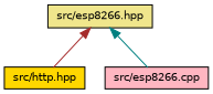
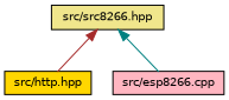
  digraph {
    node [color=black fontname=Helvetica fontsize=10 shape=record style=filled]
    edge [dir=back fontname=Helvetica fontsize=10 labelfontname=Helvetica labelfontsize=10 style=solid]
    n1 [fillcolor=gold fontcolor=black height=0.2 label="src/http.hpp" width=0.4]
-   n2 [fillcolor=khaki height=0.2 label="src/esp8266.hpp" width=0.4]
+   n2 [fillcolor=khaki height=0.2 label="src/src8266.hpp" width=0.4]
    n3 [fillcolor=lightpink height=0.2 label="src/esp8266.cpp" width=0.4]
    n2 -> n1 [color=brown]
    n2 -> n3 [color=teal]
  }
